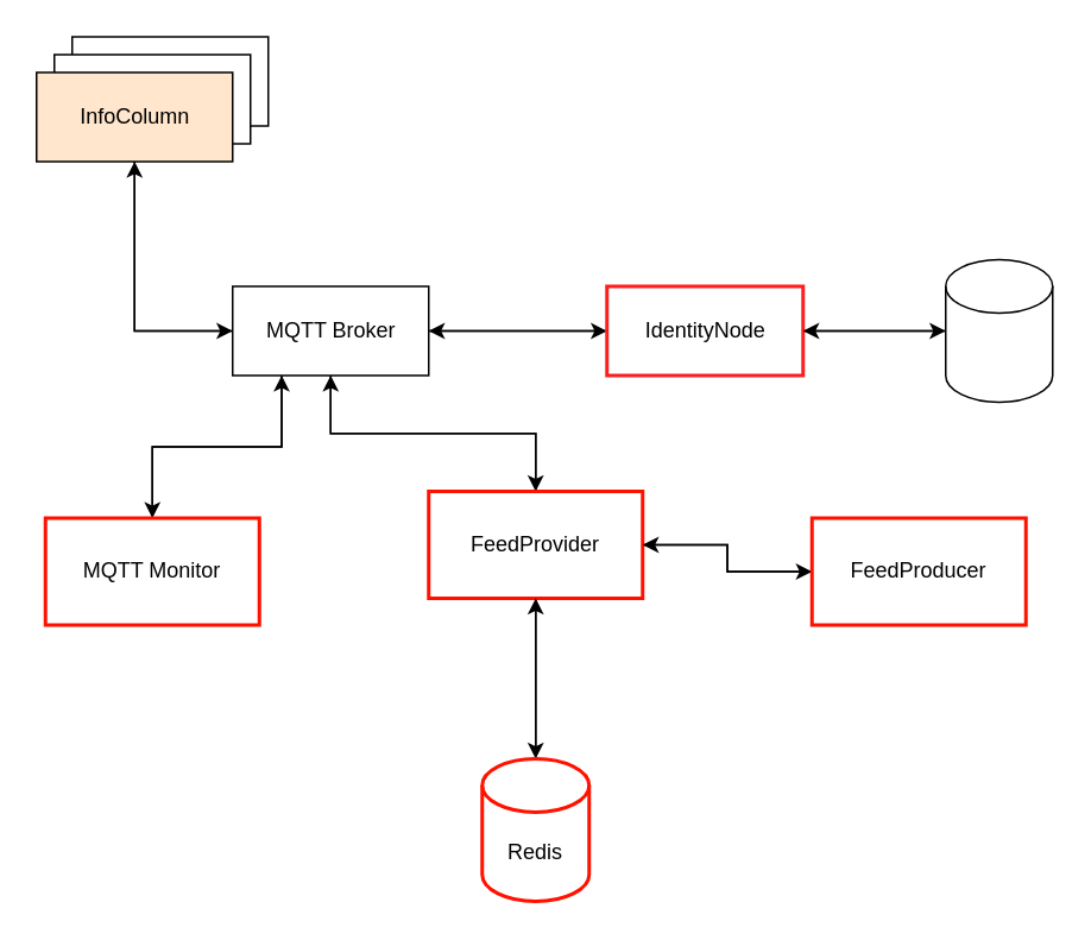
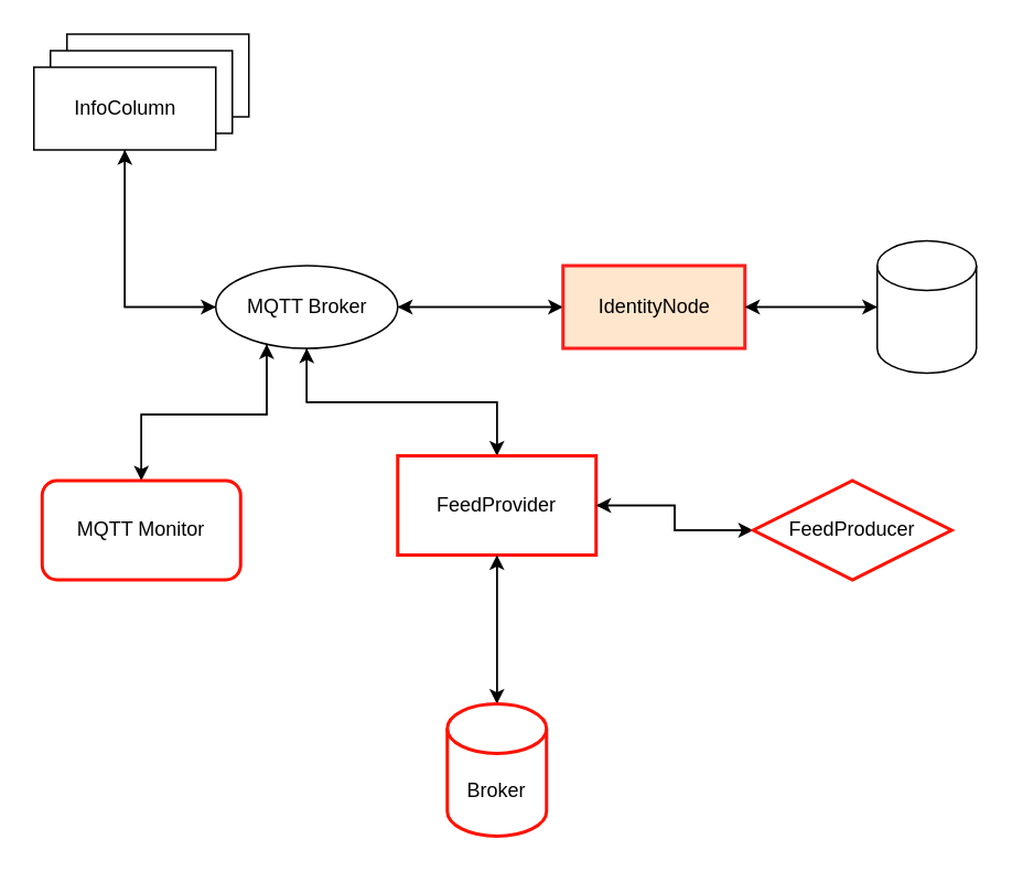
  <mxCell id="0" />
  <mxCell id="1" parent="0" />
  <mxCell id="2" value="Object" style="html=1;" vertex="1" parent="1"><mxGeometry x="40" y="20" width="110" height="50" as="geometry" /></mxCell>
  <mxCell id="3" value="Object" style="html=1;" vertex="1" parent="1"><mxGeometry x="30" y="30" width="110" height="50" as="geometry" /></mxCell>
  <mxCell id="4" style="edgeStyle=orthogonalEdgeStyle;rounded=0;orthogonalLoop=1;jettySize=auto;html=1;entryX=0;entryY=0.5;entryDx=0;entryDy=0;" edge="1" parent="1" source="5" target="10"><mxGeometry relative="1" as="geometry" /></mxCell>
- <mxCell id="5" value="InfoColumn" style="html=1;fillColor=#ffe6cc;" vertex="1" parent="1"><mxGeometry x="20" y="40" width="110" height="50" as="geometry" /></mxCell>
+ <mxCell id="5" value="InfoColumn" style="html=1;" vertex="1" parent="1"><mxGeometry x="20" y="40" width="110" height="50" as="geometry" /></mxCell>
  <mxCell id="6" style="edgeStyle=orthogonalEdgeStyle;rounded=0;orthogonalLoop=1;jettySize=auto;html=1;entryX=0.5;entryY=1;entryDx=0;entryDy=0;" edge="1" parent="1" source="10" target="5"><mxGeometry relative="1" as="geometry"><Array as="points"><mxPoint x="75" y="185" /></Array></mxGeometry></mxCell>
  <mxCell id="7" style="edgeStyle=orthogonalEdgeStyle;rounded=0;orthogonalLoop=1;jettySize=auto;html=1;entryX=0;entryY=0.5;entryDx=0;entryDy=0;" edge="1" parent="1" source="10" target="13"><mxGeometry relative="1" as="geometry" /></mxCell>
  <mxCell id="8" style="edgeStyle=orthogonalEdgeStyle;rounded=0;orthogonalLoop=1;jettySize=auto;html=1;entryX=0.5;entryY=0;entryDx=0;entryDy=0;" edge="1" parent="1" source="10" target="19"><mxGeometry relative="1" as="geometry" /></mxCell>
  <mxCell id="9" style="edgeStyle=orthogonalEdgeStyle;rounded=0;orthogonalLoop=1;jettySize=auto;html=1;exitX=0.25;exitY=1;exitDx=0;exitDy=0;entryX=0.5;entryY=0;entryDx=0;entryDy=0;" edge="1" parent="1" source="10" target="25"><mxGeometry relative="1" as="geometry" /></mxCell>
- <mxCell id="10" value="MQTT Broker" style="html=1;" vertex="1" parent="1"><mxGeometry x="130" y="160" width="110" height="50" as="geometry" /></mxCell>
+ <mxCell id="10" value="MQTT Broker" style="ellipse;html=1;" vertex="1" parent="1"><mxGeometry x="130" y="160" width="110" height="50" as="geometry" /></mxCell>
  <mxCell id="11" style="edgeStyle=orthogonalEdgeStyle;rounded=0;orthogonalLoop=1;jettySize=auto;html=1;entryX=1;entryY=0.5;entryDx=0;entryDy=0;" edge="1" parent="1" source="13" target="10"><mxGeometry relative="1" as="geometry" /></mxCell>
  <mxCell id="12" style="edgeStyle=orthogonalEdgeStyle;rounded=0;orthogonalLoop=1;jettySize=auto;html=1;entryX=0;entryY=0.5;entryDx=0;entryDy=0;entryPerimeter=0;" edge="1" parent="1" source="13" target="15"><mxGeometry relative="1" as="geometry" /></mxCell>
- <mxCell id="13" value="IdentityNode" style="html=1;strokeColor=#FF1C1C;strokeWidth=2;" vertex="1" parent="1"><mxGeometry x="340" y="160" width="110" height="50" as="geometry" /></mxCell>
+ <mxCell id="13" value="IdentityNode" style="html=1;strokeColor=#FF1C1C;strokeWidth=2;fillColor=#ffe6cc;" vertex="1" parent="1"><mxGeometry x="340" y="160" width="110" height="50" as="geometry" /></mxCell>
  <mxCell id="14" style="edgeStyle=orthogonalEdgeStyle;rounded=0;orthogonalLoop=1;jettySize=auto;html=1;entryX=1;entryY=0.5;entryDx=0;entryDy=0;" edge="1" parent="1" source="15" target="13"><mxGeometry relative="1" as="geometry" /></mxCell>
  <mxCell id="15" value="" style="shape=cylinder3;whiteSpace=wrap;html=1;boundedLbl=1;backgroundOutline=1;size=15;" vertex="1" parent="1"><mxGeometry x="530" y="145" width="60" height="80" as="geometry" /></mxCell>
  <mxCell id="16" style="edgeStyle=orthogonalEdgeStyle;rounded=0;orthogonalLoop=1;jettySize=auto;html=1;entryX=0.5;entryY=1;entryDx=0;entryDy=0;" edge="1" parent="1" source="19" target="10"><mxGeometry relative="1" as="geometry" /></mxCell>
  <mxCell id="17" style="edgeStyle=orthogonalEdgeStyle;rounded=0;orthogonalLoop=1;jettySize=auto;html=1;entryX=0;entryY=0.5;entryDx=0;entryDy=0;" edge="1" parent="1" source="19" target="21"><mxGeometry relative="1" as="geometry" /></mxCell>
  <mxCell id="18" style="edgeStyle=orthogonalEdgeStyle;rounded=0;orthogonalLoop=1;jettySize=auto;html=1;entryX=0.5;entryY=0;entryDx=0;entryDy=0;entryPerimeter=0;" edge="1" parent="1" source="19" target="23"><mxGeometry relative="1" as="geometry" /></mxCell>
  <mxCell id="19" value="FeedProvider" style="rounded=0;whiteSpace=wrap;html=1;strokeColor=#FF1100;strokeWidth=2;" vertex="1" parent="1"><mxGeometry x="240" y="275" width="120" height="60" as="geometry" /></mxCell>
  <mxCell id="20" style="edgeStyle=orthogonalEdgeStyle;rounded=0;orthogonalLoop=1;jettySize=auto;html=1;entryX=1;entryY=0.5;entryDx=0;entryDy=0;" edge="1" parent="1" source="21" target="19"><mxGeometry relative="1" as="geometry" /></mxCell>
- <mxCell id="21" value="FeedProducer" style="rounded=0;whiteSpace=wrap;html=1;strokeColor=#FF1100;strokeWidth=2;" vertex="1" parent="1"><mxGeometry x="455" y="290" width="120" height="60" as="geometry" /></mxCell>
+ <mxCell id="21" value="FeedProducer" style="rhombus;whiteSpace=wrap;html=1;strokeColor=#FF1100;strokeWidth=2;" vertex="1" parent="1"><mxGeometry x="455" y="290" width="120" height="60" as="geometry" /></mxCell>
  <mxCell id="22" style="edgeStyle=orthogonalEdgeStyle;rounded=0;orthogonalLoop=1;jettySize=auto;html=1;entryX=0.5;entryY=1;entryDx=0;entryDy=0;" edge="1" parent="1" source="23" target="19"><mxGeometry relative="1" as="geometry" /></mxCell>
- <mxCell id="23" value="Redis" style="shape=cylinder3;whiteSpace=wrap;html=1;boundedLbl=1;backgroundOutline=1;size=15;strokeColor=#FF1100;strokeWidth=2;" vertex="1" parent="1"><mxGeometry x="270" y="425" width="60" height="80" as="geometry" /></mxCell>
+ <mxCell id="23" value="Broker" style="shape=cylinder3;whiteSpace=wrap;html=1;boundedLbl=1;backgroundOutline=1;size=15;strokeColor=#FF1100;strokeWidth=2;" vertex="1" parent="1"><mxGeometry x="270" y="425" width="60" height="80" as="geometry" /></mxCell>
  <mxCell id="24" style="edgeStyle=orthogonalEdgeStyle;rounded=0;orthogonalLoop=1;jettySize=auto;html=1;entryX=0.25;entryY=1;entryDx=0;entryDy=0;" edge="1" parent="1" source="25" target="10"><mxGeometry relative="1" as="geometry" /></mxCell>
- <mxCell id="25" value="MQTT Monitor" style="rounded=0;whiteSpace=wrap;html=1;strokeColor=#FF1100;strokeWidth=2;" vertex="1" parent="1"><mxGeometry x="25" y="290" width="120" height="60" as="geometry" /></mxCell>
+ <mxCell id="25" value="MQTT Monitor" style="whiteSpace=wrap;html=1;strokeColor=#FF1100;strokeWidth=2;rounded=1;" vertex="1" parent="1"><mxGeometry x="25" y="290" width="120" height="60" as="geometry" /></mxCell>
